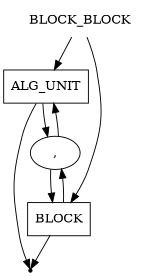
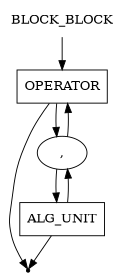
  digraph {
    node [shape=box]
    n1 [label=BLOCK_BLOCK shape=plaintext]
    n2 [label=ALG_UNIT]
-   n3 [label=BLOCK]
+   n3 [label=OPERATOR]
    end [shape=point]
    n5 [label="," shape=oval]
-   n1 -> n2
    n1 -> n3
    n2 -> end
    n2 -> n5
    n3 -> end
    n3 -> n5
    n5 -> n2
    n5 -> n3
  }
